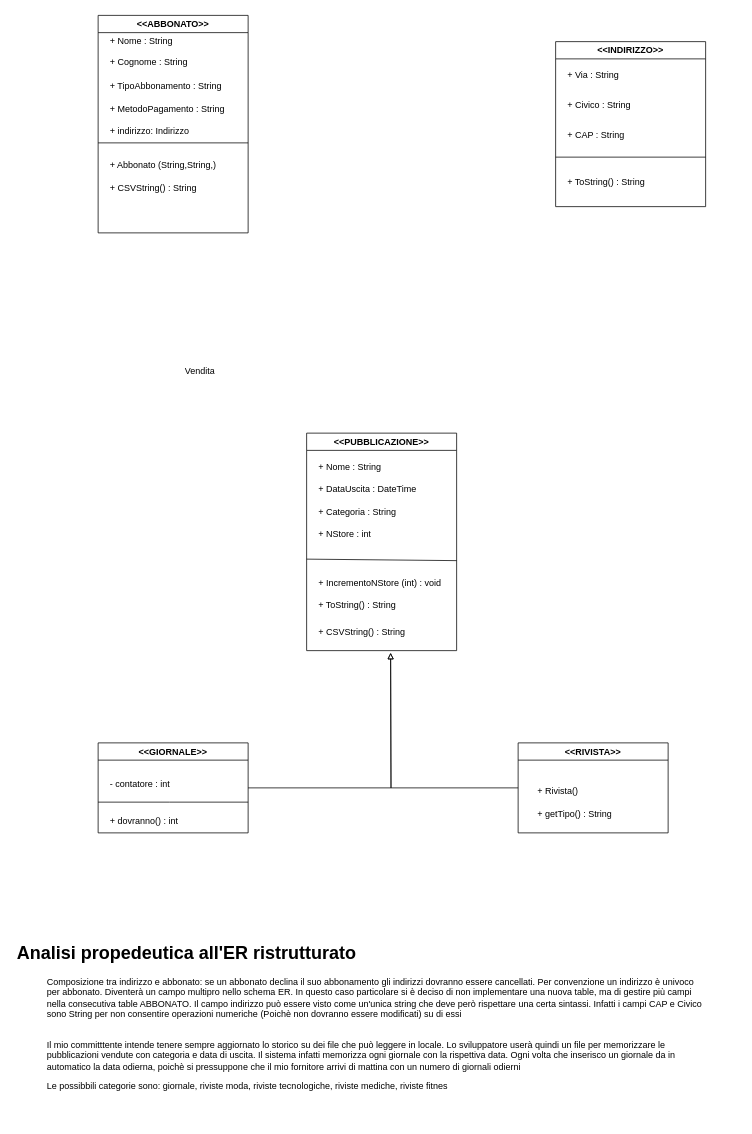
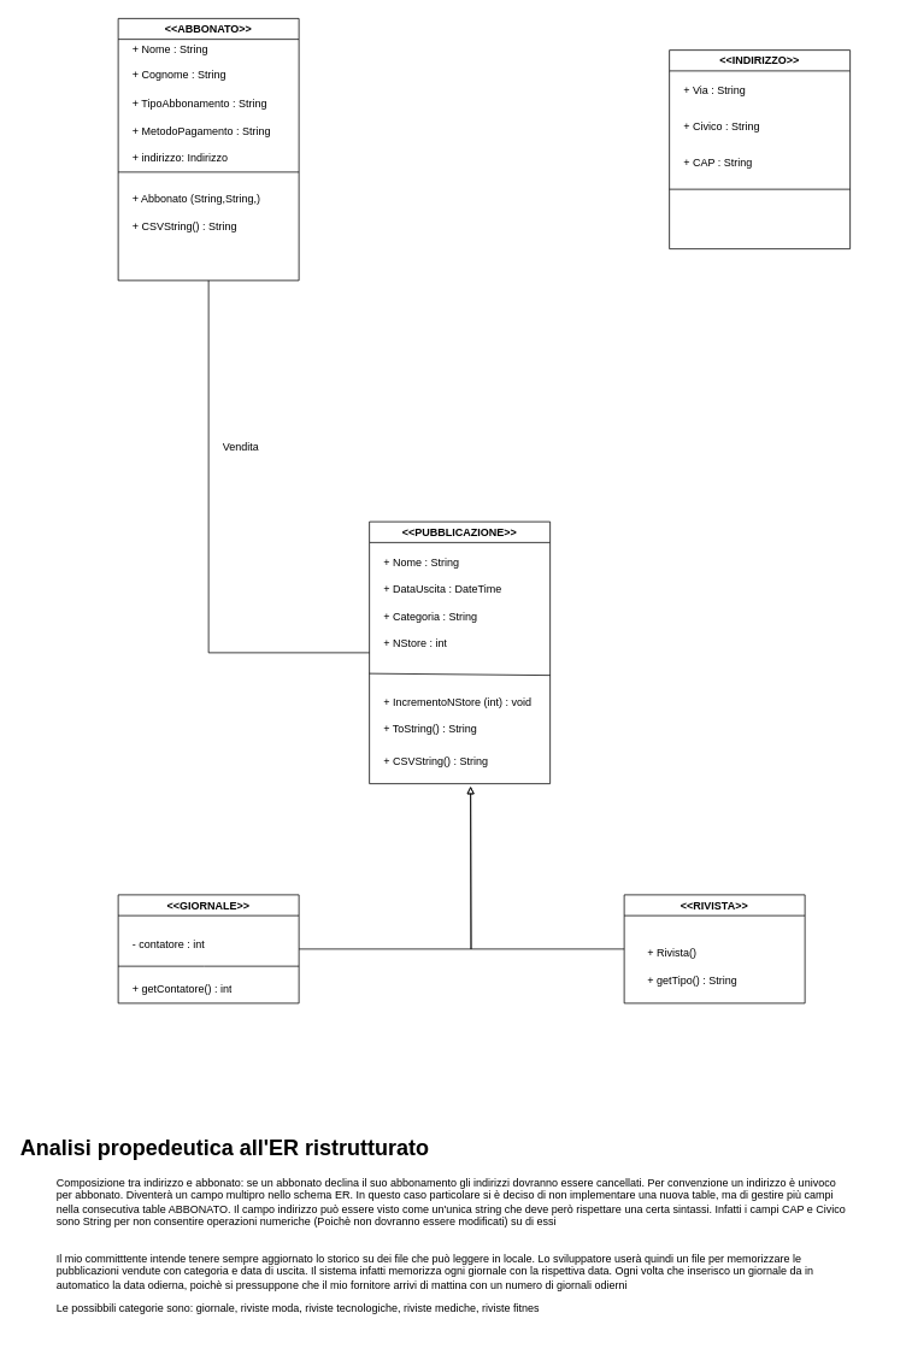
  <mxCell id="0" />
  <mxCell id="1" parent="0" />
  <mxCell id="2" value="+ MetodoPagamento : String" style="text;strokeColor=none;fillColor=none;align=left;verticalAlign=middle;spacingLeft=4;spacingRight=4;overflow=hidden;points=[[0,0.5],[1,0.5]];portConstraint=eastwest;rotatable=0;whiteSpace=wrap;html=1;" parent="1" vertex="1"><mxGeometry x="140" y="130" width="170" height="30" as="geometry" /></mxCell>
  <mxCell id="3" value="+ Cognome : String" style="text;strokeColor=none;fillColor=none;align=left;verticalAlign=middle;spacingLeft=4;spacingRight=4;overflow=hidden;points=[[0,0.5],[1,0.5]];portConstraint=eastwest;rotatable=0;whiteSpace=wrap;html=1;" parent="1" vertex="1"><mxGeometry x="140" y="68" width="140" height="30" as="geometry" /></mxCell>
  <mxCell id="4" value="+ TipoAbbonamento : String" style="text;strokeColor=none;fillColor=none;align=left;verticalAlign=middle;spacingLeft=4;spacingRight=4;overflow=hidden;points=[[0,0.5],[1,0.5]];portConstraint=eastwest;rotatable=0;whiteSpace=wrap;html=1;" parent="1" vertex="1"><mxGeometry x="140" y="100" width="190" height="30" as="geometry" /></mxCell>
  <mxCell id="5" value="&amp;lt;&amp;lt;ABBONATO&amp;gt;&amp;gt;" style="swimlane;whiteSpace=wrap;html=1;" parent="1" vertex="1"><mxGeometry x="130" y="20" width="200" height="290" as="geometry"><mxRectangle x="40" y="30" width="140" height="30" as="alternateBounds" /></mxGeometry></mxCell>
  <mxCell id="6" value="" style="endArrow=none;html=1;rounded=0;" parent="5" edge="1"><mxGeometry width="50" height="50" relative="1" as="geometry"><mxPoint y="170" as="sourcePoint" /><mxPoint x="200" y="170" as="targetPoint" /></mxGeometry></mxCell>
  <mxCell id="7" value="+ Abbonato (String,String,)" style="text;strokeColor=none;fillColor=none;align=left;verticalAlign=middle;spacingLeft=4;spacingRight=4;overflow=hidden;points=[[0,0.5],[1,0.5]];portConstraint=eastwest;rotatable=0;whiteSpace=wrap;html=1;" parent="5" vertex="1"><mxGeometry x="10" y="185" width="180" height="30" as="geometry" /></mxCell>
  <mxCell id="8" value="+ CSVString() : String" style="text;strokeColor=none;fillColor=none;align=left;verticalAlign=middle;spacingLeft=4;spacingRight=4;overflow=hidden;points=[[0,0.5],[1,0.5]];portConstraint=eastwest;rotatable=0;whiteSpace=wrap;html=1;" parent="5" vertex="1"><mxGeometry x="10" y="215" width="140" height="30" as="geometry" /></mxCell>
  <mxCell id="9" value="+ indirizzo: Indirizzo" style="text;strokeColor=none;fillColor=none;align=left;verticalAlign=middle;spacingLeft=4;spacingRight=4;overflow=hidden;points=[[0,0.5],[1,0.5]];portConstraint=eastwest;rotatable=0;whiteSpace=wrap;html=1;" parent="5" vertex="1"><mxGeometry x="10" y="140" width="140" height="30" as="geometry" /></mxCell>
  <mxCell id="10" value="+ Nome : String" style="text;strokeColor=none;fillColor=none;align=left;verticalAlign=middle;spacingLeft=4;spacingRight=4;overflow=hidden;points=[[0,0.5],[1,0.5]];portConstraint=eastwest;rotatable=0;whiteSpace=wrap;html=1;" parent="1" vertex="1"><mxGeometry x="140" y="40" width="140" height="30" as="geometry" /></mxCell>
  <mxCell id="11" style="edgeStyle=orthogonalEdgeStyle;rounded=0;hachureGap=4;orthogonalLoop=1;jettySize=auto;html=1;fontFamily=Architects Daughter;fontSource=https%3A%2F%2Ffonts.googleapis.com%2Fcss%3Ffamily%3DArchitects%2BDaughter;endArrow=block;endFill=0;" parent="1" source="12" edge="1"><mxGeometry relative="1" as="geometry"><mxPoint x="520" y="870" as="targetPoint" /></mxGeometry></mxCell>
  <mxCell id="12" value="&amp;lt;&amp;lt;GIORNALE&amp;gt;&amp;gt;" style="swimlane;whiteSpace=wrap;html=1;" parent="1" vertex="1"><mxGeometry x="130" y="990" width="200" height="120" as="geometry"><mxRectangle x="40" y="30" width="140" height="30" as="alternateBounds" /></mxGeometry></mxCell>
  <mxCell id="13" value="" style="endArrow=none;html=1;rounded=0;" parent="12" edge="1"><mxGeometry width="50" height="50" relative="1" as="geometry"><mxPoint y="79" as="sourcePoint" /><mxPoint x="200" y="79" as="targetPoint" /><Array as="points"><mxPoint x="95" y="79" /></Array></mxGeometry></mxCell>
- <mxCell id="14" value="+ dovranno() : int" style="text;strokeColor=none;fillColor=none;align=left;verticalAlign=middle;spacingLeft=4;spacingRight=4;overflow=hidden;points=[[0,0.5],[1,0.5]];portConstraint=eastwest;rotatable=0;whiteSpace=wrap;html=1;" parent="12" vertex="1"><mxGeometry x="10" y="90" width="180" height="30" as="geometry" /></mxCell>
+ <mxCell id="14" value="+ getContatore() : int" style="text;strokeColor=none;fillColor=none;align=left;verticalAlign=middle;spacingLeft=4;spacingRight=4;overflow=hidden;points=[[0,0.5],[1,0.5]];portConstraint=eastwest;rotatable=0;whiteSpace=wrap;html=1;" parent="12" vertex="1"><mxGeometry x="10" y="90" width="180" height="30" as="geometry" /></mxCell>
  <mxCell id="15" value="- contatore : int&amp;nbsp;" style="text;strokeColor=none;fillColor=none;align=left;verticalAlign=middle;spacingLeft=4;spacingRight=4;overflow=hidden;points=[[0,0.5],[1,0.5]];portConstraint=eastwest;rotatable=0;whiteSpace=wrap;html=1;" parent="12" vertex="1"><mxGeometry x="10" y="40" width="140" height="30" as="geometry" /></mxCell>
  <mxCell id="16" value="&amp;lt;&amp;lt;PUBBLICAZIONE&amp;gt;&amp;gt;" style="swimlane;whiteSpace=wrap;html=1;" parent="1" vertex="1"><mxGeometry x="408" y="577" width="200" height="290" as="geometry"><mxRectangle x="580" y="30" width="140" height="30" as="alternateBounds" /></mxGeometry></mxCell>
  <mxCell id="17" value="" style="endArrow=none;html=1;rounded=0;" parent="16" edge="1"><mxGeometry width="50" height="50" relative="1" as="geometry"><mxPoint y="168" as="sourcePoint" /><mxPoint x="200" y="170" as="targetPoint" /></mxGeometry></mxCell>
  <mxCell id="18" value="+ IncrementoNStore (int) : void" style="text;strokeColor=none;fillColor=none;align=left;verticalAlign=middle;spacingLeft=4;spacingRight=4;overflow=hidden;points=[[0,0.5],[1,0.5]];portConstraint=eastwest;rotatable=0;whiteSpace=wrap;html=1;" parent="16" vertex="1"><mxGeometry x="10" y="185" width="180" height="30" as="geometry" /></mxCell>
  <mxCell id="19" value="+ ToString() : String&lt;span style=&quot;color: rgba(0, 0, 0, 0); font-family: monospace; font-size: 0px; text-wrap: nowrap;&quot;&gt;%3CmxGraphModel%3E%3Croot%3E%3CmxCell%20id%3D%220%22%2F%3E%3CmxCell%20id%3D%221%22%20parent%3D%220%22%2F%3E%3CmxCell%20id%3D%222%22%20value%3D%22%2B%20Categoria%20%3A%20String%26lt%3Bspan%20style%3D%26quot%3Bcolor%3A%20rgba(0%2C%200%2C%200%2C%200)%3B%20font-family%3A%20monospace%3B%20font-size%3A%200px%3B%20text-wrap%3A%20nowrap%3B%26quot%3B%26gt%3B%253CmxGraphModel%253E%253Croot%253E%253CmxCell%2520id%253D%25220%2522%252F%253E%253CmxCell%2520id%253D%25221%2522%2520parent%253D%25220%2522%252F%253E%253CmxCell%2520id%253D%25222%2522%2520value%253D%2522%252B%2520indirizzo%253A%2520Indirizzo%2522%2520style%253D%2522text%253BstrokeColor%253Dnone%253BfillColor%253Dnone%253Balign%253Dleft%253BverticalAlign%253Dmiddle%253BspacingLeft%253D4%253BspacingRight%253D4%253Boverflow%253Dhidden%253Bpoints%253D%255B%255B0%252C0.5%255D%252C%255B1%252C0.5%255D%255D%253BportConstraint%253Deastwest%253Brotatable%253D0%253BwhiteSpace%253Dwrap%253Bhtml%253D1%253B%2522%2520vertex%253D%25221%2522%2520parent%253D%25221%2522%253E%253CmxGeometry%2520x%253D%2522590%2522%2520y%253D%2522170%2522%2520width%253D%2522140%2522%2520height%253D%252230%2522%2520as%253D%2522geometry%2522%252F%253E%253C%252FmxCell%253E%253C%252Froot%253E%253C%252FmxGraphModel%253E%26lt%3B%2Fspan%26gt%3B%22%20style%3D%22text%3BstrokeColor%3Dnone%3BfillColor%3Dnone%3Balign%3Dleft%3BverticalAlign%3Dmiddle%3BspacingLeft%3D4%3BspacingRight%3D4%3Boverflow%3Dhidden%3Bpoints%3D%5B%5B0%2C0.5%5D%2C%5B1%2C0.5%5D%5D%3BportConstraint%3Deastwest%3Brotatable%3D0%3BwhiteSpace%3Dwrap%3Bhtml%3D1%3B%22%20vertex%3D%221%22%20parent%3D%221%22%3E%3CmxGeometry%20x%3D%22590%22%20y%3D%22150%22%20width%3D%22140%22%20height%3D%2230%22%20as%3D%22geometry%22%2F%3E%3C%2FmxCell%3E%3C%2Froot%3E%3C%2FmxGraphModel%3E&lt;/span&gt;&lt;span style=&quot;color: rgba(0, 0, 0, 0); font-family: monospace; font-size: 0px; text-wrap: nowrap;&quot;&gt;%3CmxGraphModel%3E%3Croot%3E%3CmxCell%20id%3D%220%22%2F%3E%3CmxCell%20id%3D%221%22%20parent%3D%220%22%2F%3E%3CmxCell%20id%3D%222%22%20value%3D%22%2B%20Categoria%20%3A%20String%26lt%3Bspan%20style%3D%26quot%3Bcolor%3A%20rgba(0%2C%200%2C%200%2C%200)%3B%20font-family%3A%20monospace%3B%20font-size%3A%200px%3B%20text-wrap%3A%20nowrap%3B%26quot%3B%26gt%3B%253CmxGraphModel%253E%253Croot%253E%253CmxCell%2520id%253D%25220%2522%252F%253E%253CmxCell%2520id%253D%25221%2522%2520parent%253D%25220%2522%252F%253E%253CmxCell%2520id%253D%25222%2522%2520value%253D%2522%252B%2520indirizzo%253A%2520Indirizzo%2522%2520style%253D%2522text%253BstrokeColor%253Dnone%253BfillColor%253Dnone%253Balign%253Dleft%253BverticalAlign%253Dmiddle%253BspacingLeft%253D4%253BspacingRight%253D4%253Boverflow%253Dhidden%253Bpoints%253D%255B%255B0%252C0.5%255D%252C%255B1%252C0.5%255D%255D%253BportConstraint%253Deastwest%253Brotatable%253D0%253BwhiteSpace%253Dwrap%253Bhtml%253D1%253B%2522%2520vertex%253D%25221%2522%2520parent%253D%25221%2522%253E%253CmxGeometry%2520x%253D%2522590%2522%2520y%253D%2522170%2522%2520width%253D%2522140%2522%2520height%253D%252230%2522%2520as%253D%2522geometry%2522%252F%253E%253C%252FmxCell%253E%253C%252Froot%253E%253C%252FmxGraphModel%253E%26lt%3B%2Fspan%26gt%3B%22%20style%3D%22text%3BstrokeColor%3Dnone%3BfillColor%3Dnone%3Balign%3Dleft%3BverticalAlign%3Dmiddle%3BspacingLeft%3D4%3BspacingRight%3D4%3Boverflow%3Dhidden%3Bpoints%3D%5B%5B0%2C0.5%5D%2C%5B1%2C0.5%5D%5D%3BportConstraint%3Deastwest%3Brotatable%3D0%3BwhiteSpace%3Dwrap%3Bhtml%3D1%3B%22%20vertex%3D%221%22%20parent%3D%221%22%3E%3CmxGeometry%20x%3D%22590%22%20y%3D%22150%22%20width%3D%22140%22%20height%3D%2230%22%20as%3D%22geometry%22%2F%3E%3C%2FmxCell%3E%3C%2Froot%3E%3C%2FmxGraphModel%3E&lt;/span&gt;" style="text;strokeColor=none;fillColor=none;align=left;verticalAlign=middle;spacingLeft=4;spacingRight=4;overflow=hidden;points=[[0,0.5],[1,0.5]];portConstraint=eastwest;rotatable=0;whiteSpace=wrap;html=1;" parent="16" vertex="1"><mxGeometry x="10" y="215" width="140" height="30" as="geometry" /></mxCell>
  <mxCell id="20" value="+ NStore : int" style="text;strokeColor=none;fillColor=none;align=left;verticalAlign=middle;spacingLeft=4;spacingRight=4;overflow=hidden;points=[[0,0.5],[1,0.5]];portConstraint=eastwest;rotatable=0;whiteSpace=wrap;html=1;" parent="16" vertex="1"><mxGeometry x="10" y="120" width="140" height="30" as="geometry" /></mxCell>
  <mxCell id="21" value="+ Nome : String" style="text;strokeColor=none;fillColor=none;align=left;verticalAlign=middle;spacingLeft=4;spacingRight=4;overflow=hidden;points=[[0,0.5],[1,0.5]];portConstraint=eastwest;rotatable=0;whiteSpace=wrap;html=1;" parent="16" vertex="1"><mxGeometry x="10" y="30" width="140" height="30" as="geometry" /></mxCell>
  <mxCell id="22" value="+ DataUscita : DateTime" style="text;strokeColor=none;fillColor=none;align=left;verticalAlign=middle;spacingLeft=4;spacingRight=4;overflow=hidden;points=[[0,0.5],[1,0.5]];portConstraint=eastwest;rotatable=0;whiteSpace=wrap;html=1;" parent="16" vertex="1"><mxGeometry x="10" y="60" width="160" height="30" as="geometry" /></mxCell>
  <mxCell id="23" value="+ Categoria : String&lt;span style=&quot;color: rgba(0, 0, 0, 0); font-family: monospace; font-size: 0px; text-wrap: nowrap;&quot;&gt;%3CmxGraphModel%3E%3Croot%3E%3CmxCell%20id%3D%220%22%2F%3E%3CmxCell%20id%3D%221%22%20parent%3D%220%22%2F%3E%3CmxCell%20id%3D%222%22%20value%3D%22%2B%20indirizzo%3A%20Indirizzo%22%20style%3D%22text%3BstrokeColor%3Dnone%3BfillColor%3Dnone%3Balign%3Dleft%3BverticalAlign%3Dmiddle%3BspacingLeft%3D4%3BspacingRight%3D4%3Boverflow%3Dhidden%3Bpoints%3D%5B%5B0%2C0.5%5D%2C%5B1%2C0.5%5D%5D%3BportConstraint%3Deastwest%3Brotatable%3D0%3BwhiteSpace%3Dwrap%3Bhtml%3D1%3B%22%20vertex%3D%221%22%20parent%3D%221%22%3E%3CmxGeometry%20x%3D%22590%22%20y%3D%22170%22%20width%3D%22140%22%20height%3D%2230%22%20as%3D%22geometry%22%2F%3E%3C%2FmxCell%3E%3C%2Froot%3E%3C%2FmxGraphModel%3E&lt;/span&gt;" style="text;strokeColor=none;fillColor=none;align=left;verticalAlign=middle;spacingLeft=4;spacingRight=4;overflow=hidden;points=[[0,0.5],[1,0.5]];portConstraint=eastwest;rotatable=0;whiteSpace=wrap;html=1;" parent="16" vertex="1"><mxGeometry x="10" y="90" width="140" height="30" as="geometry" /></mxCell>
  <mxCell id="24" value="+ CSVString() : String&amp;nbsp;" style="text;strokeColor=none;fillColor=none;align=left;verticalAlign=middle;spacingLeft=4;spacingRight=4;overflow=hidden;points=[[0,0.5],[1,0.5]];portConstraint=eastwest;rotatable=0;whiteSpace=wrap;html=1;" parent="16" vertex="1"><mxGeometry x="10" y="250" width="140" height="30" as="geometry" /></mxCell>
  <mxCell id="25" style="edgeStyle=orthogonalEdgeStyle;rounded=0;hachureGap=4;orthogonalLoop=1;jettySize=auto;html=1;fontFamily=Architects Daughter;fontSource=https%3A%2F%2Ffonts.googleapis.com%2Fcss%3Ffamily%3DArchitects%2BDaughter;endArrow=block;endFill=0;" parent="1" source="26" edge="1"><mxGeometry relative="1" as="geometry"><mxPoint x="520" y="870" as="targetPoint" /></mxGeometry></mxCell>
  <mxCell id="26" value="&amp;lt;&amp;lt;RIVISTA&amp;gt;&amp;gt;" style="swimlane;whiteSpace=wrap;html=1;" parent="1" vertex="1"><mxGeometry x="690" y="990" width="200" height="120" as="geometry"><mxRectangle x="40" y="30" width="140" height="30" as="alternateBounds" /></mxGeometry></mxCell>
  <mxCell id="27" value="+ getTipo() : String&lt;span style=&quot;color: rgba(0, 0, 0, 0); font-family: monospace; font-size: 0px; text-wrap: nowrap;&quot;&gt;%3CmxGraphModel%3E%3Croot%3E%3CmxCell%20id%3D%220%22%2F%3E%3CmxCell%20id%3D%221%22%20parent%3D%220%22%2F%3E%3CmxCell%20id%3D%222%22%20value%3D%22%2B%20getContatore()%20%3A%20int%22%20style%3D%22text%3BstrokeColor%3Dnone%3BfillColor%3Dnone%3Balign%3Dleft%3BverticalAlign%3Dmiddle%3BspacingLeft%3D4%3BspacingRight%3D4%3Boverflow%3Dhidden%3Bpoints%3D%5B%5B0%2C0.5%5D%2C%5B1%2C0.5%5D%5D%3BportConstraint%3Deastwest%3Brotatable%3D0%3BwhiteSpace%3Dwrap%3Bhtml%3D1%3B%22%20vertex%3D%221%22%20parent%3D%221%22%3E%3CmxGeometry%20x%3D%2250%22%20y%3D%221090%22%20width%3D%22180%22%20height%3D%2230%22%20as%3D%22geometry%22%2F%3E%3C%2FmxCell%3E%3C%2Froot%3E%3C%2FmxGraphModel%3E&lt;/span&gt;&lt;span style=&quot;color: rgba(0, 0, 0, 0); font-family: monospace; font-size: 0px; text-wrap: nowrap;&quot;&gt;%3CmxGraphModel%3E%3Croot%3E%3CmxCell%20id%3D%220%22%2F%3E%3CmxCell%20id%3D%221%22%20parent%3D%220%22%2F%3E%3CmxCell%20id%3D%222%22%20value%3D%22%2B%20getContatore()%20%3A%20int%22%20style%3D%22text%3BstrokeColor%3Dnone%3BfillColor%3Dnone%3Balign%3Dleft%3BverticalAlign%3Dmiddle%3BspacingLeft%3D4%3BspacingRight%3D4%3Boverflow%3Dhidden%3Bpoints%3D%5B%5B0%2C0.5%5D%2C%5B1%2C0.5%5D%5D%3BportConstraint%3Deastwest%3Brotatable%3D0%3BwhiteSpace%3Dwrap%3Bhtml%3D1%3B%22%20vertex%3D%221%22%20parent%3D%221%22%3E%3CmxGeometry%20x%3D%2250%22%20y%3D%221090%22%20width%3D%22180%22%20height%3D%2230%22%20as%3D%22geometry%22%2F%3E%3C%2FmxCell%3E%3C%2Froot%3E%3C%2FmxGraphModel%3E&lt;/span&gt;" style="text;strokeColor=none;fillColor=none;align=left;verticalAlign=middle;spacingLeft=4;spacingRight=4;overflow=hidden;points=[[0,0.5],[1,0.5]];portConstraint=eastwest;rotatable=0;whiteSpace=wrap;html=1;" vertex="1" parent="26"><mxGeometry x="20" y="80" width="180" height="30" as="geometry" /></mxCell>
  <mxCell id="28" value="+ Rivista() &lt;span style=&quot;color: rgba(0, 0, 0, 0); font-family: monospace; font-size: 0px; text-wrap: nowrap;&quot;&gt;%3CmxGraphModel%3E%3Croot%3E%3CmxCell%20id%3D%220%22%2F%3E%3CmxCell%20id%3D%221%22%20parent%3D%220%22%2F%3E%3CmxCell%20id%3D%222%22%20value%3D%22%2B%20getContatore()%20%3A%20int%22%20style%3D%22text%3BstrokeColor%3Dnone%3BfillColor%3Dnone%3Balign%3Dleft%3BverticalAlign%3Dmiddle%3BspacingLeft%3D4%3BspacingRight%3D4%3Boverflow%3Dhidden%3Bpoints%3D%5B%5B0%2C0.5%5D%2C%5B1%2C0.5%5D%5D%3BportConstraint%3Deastwest%3Brotatable%3D0%3BwhiteSpace%3Dwrap%3Bhtml%3D1%3B%22%20vertex%3D%221%22%20parent%3D%221%22%3E%3CmxGeometry%20x%3D%2250%22%20y%3D%221090%22%20width%3D%22180%22%20height%3D%2230%22%20as%3D%22geometry%22%2F%3E%3C%2FmxCell%3E%3C%2Froot%3E%3C%2FmxGraphModel%3E&lt;/span&gt;&lt;span style=&quot;color: rgba(0, 0, 0, 0); font-family: monospace; font-size: 0px; text-wrap: nowrap;&quot;&gt;%3CmxGraphModel%3E%3Croot%3E%3CmxCell%20id%3D%220%22%2F%3E%3CmxCell%20id%3D%221%22%20parent%3D%220%22%2F%3E%3CmxCell%20id%3D%222%22%20value%3D%22%2B%20getContatore()%20%3A%20int%22%20style%3D%22text%3BstrokeColor%3Dnone%3BfillColor%3Dnone%3Balign%3Dleft%3BverticalAlign%3Dmiddle%3BspacingLeft%3D4%3BspacingRight%3D4%3Boverflow%3Dhidden%3Bpoints%3D%5B%5B0%2C0.5%5D%2C%5B1%2C0.5%5D%5D%3BportConstraint%3Deastwest%3Brotatable%3D0%3BwhiteSpace%3Dwrap%3Bhtml%3D1%3B%22%20vertex%3D%221%22%20parent%3D%221%22%3E%3CmxGeometry%20x%3D%2250%22%20y%3D%221090%22%20width%3D%22180%22%20height%3D%2230%22%20as%3D%22geometry%22%2F%3E%3C%2FmxCell%3E%3C%2Froot%3E%3C%2FmxGraphModel%3E&lt;/span&gt;" style="text;strokeColor=none;fillColor=none;align=left;verticalAlign=middle;spacingLeft=4;spacingRight=4;overflow=hidden;points=[[0,0.5],[1,0.5]];portConstraint=eastwest;rotatable=0;whiteSpace=wrap;html=1;" vertex="1" parent="26"><mxGeometry x="20" y="50" width="180" height="30" as="geometry" /></mxCell>
+ <mxCell id="29" value="" style="endArrow=none;html=1;rounded=0;hachureGap=4;fontFamily=Architects Daughter;fontSource=https%3A%2F%2Ffonts.googleapis.com%2Fcss%3Ffamily%3DArchitects%2BDaughter;entryX=0.5;entryY=1;entryDx=0;entryDy=0;exitX=0;exitY=0.5;exitDx=0;exitDy=0;" parent="1" source="16" target="5" edge="1"><mxGeometry width="50" height="50" relative="1" as="geometry"><mxPoint x="480" y="450" as="sourcePoint" /><mxPoint x="530" y="400" as="targetPoint" /><Array as="points"><mxPoint x="230" y="722" /></Array></mxGeometry></mxCell>
  <mxCell id="30" value="Vendita" style="text;strokeColor=none;fillColor=none;align=left;verticalAlign=middle;spacingLeft=4;spacingRight=4;overflow=hidden;points=[[0,0.5],[1,0.5]];portConstraint=eastwest;rotatable=0;whiteSpace=wrap;html=1;" parent="1" vertex="1"><mxGeometry x="240" y="480" width="140" height="30" as="geometry" /></mxCell>
  <mxCell id="31" value="&amp;lt;&amp;lt;INDIRIZZO&amp;gt;&amp;gt;" style="swimlane;whiteSpace=wrap;html=1;" parent="1" vertex="1"><mxGeometry x="740" y="55" width="200" height="220" as="geometry"><mxRectangle x="40" y="30" width="140" height="30" as="alternateBounds" /></mxGeometry></mxCell>
  <mxCell id="32" value="" style="endArrow=none;html=1;rounded=0;" parent="31" edge="1"><mxGeometry width="50" height="50" relative="1" as="geometry"><mxPoint y="154" as="sourcePoint" /><mxPoint x="200" y="154" as="targetPoint" /></mxGeometry></mxCell>
- <mxCell id="33" value="+ ToString() : String" style="text;strokeColor=none;fillColor=none;align=left;verticalAlign=middle;spacingLeft=4;spacingRight=4;overflow=hidden;points=[[0,0.5],[1,0.5]];portConstraint=eastwest;rotatable=0;whiteSpace=wrap;html=1;" parent="31" vertex="1"><mxGeometry x="10" y="172" width="180" height="30" as="geometry" /></mxCell>
  <mxCell id="34" value="+ CAP : String" style="text;strokeColor=none;fillColor=none;align=left;verticalAlign=middle;spacingLeft=4;spacingRight=4;overflow=hidden;points=[[0,0.5],[1,0.5]];portConstraint=eastwest;rotatable=0;whiteSpace=wrap;html=1;" parent="31" vertex="1"><mxGeometry x="10" y="110" width="140" height="30" as="geometry" /></mxCell>
  <mxCell id="35" value="+ Via : String" style="text;strokeColor=none;fillColor=none;align=left;verticalAlign=middle;spacingLeft=4;spacingRight=4;overflow=hidden;points=[[0,0.5],[1,0.5]];portConstraint=eastwest;rotatable=0;whiteSpace=wrap;html=1;" parent="31" vertex="1"><mxGeometry x="10" y="30" width="140" height="30" as="geometry" /></mxCell>
  <mxCell id="36" value="+ Civico : String" style="text;strokeColor=none;fillColor=none;align=left;verticalAlign=middle;spacingLeft=4;spacingRight=4;overflow=hidden;points=[[0,0.5],[1,0.5]];portConstraint=eastwest;rotatable=0;whiteSpace=wrap;html=1;" parent="31" vertex="1"><mxGeometry x="10" y="70" width="140" height="30" as="geometry" /></mxCell>
  <mxCell id="37" value="&lt;h1 style=&quot;margin-top: 0px;&quot;&gt;&lt;font face=&quot;Helvetica&quot;&gt;Analisi propedeutica all'ER ristrutturato&lt;/font&gt;&lt;/h1&gt;&lt;blockquote&gt;&lt;span style=&quot;font-family: Helvetica; background-color: initial;&quot;&gt;Composizione tra indirizzo e abbonato: se un abbonato declina il suo abbonamento gli indirizzi dovranno essere cancellati. Per convenzione un indirizzo è univoco per abbonato. Diventerà un campo multipro nello schema ER. In questo caso particolare si è deciso di non implementare una nuova table, ma di gestire più campi nella consecutiva table ABBONATO. Il campo indirizzo può essere visto come un'unica string che deve però rispettare una certa sintassi. Infatti i campi CAP e Civico sono String per non consentire operazioni numeriche (Poichè non dovranno essere modificati) su di essi&lt;/span&gt;&lt;/blockquote&gt;&lt;blockquote&gt;&lt;font face=&quot;Helvetica&quot;&gt;&lt;br&gt;&lt;/font&gt;&lt;span style=&quot;font-family: Helvetica;&quot;&gt;Il mio committtente intende tenere sempre aggiornato lo storico su dei file che può leggere in locale. Lo sviluppatore userà quindi un file per memorizzare le pubblicazioni vendute con categoria e data di uscita. Il sistema infatti memorizza ogni giornale con la rispettiva data. Ogni volta che inserisco un giornale da in automatico la data odierna, poichè si pressuppone che il mio fornitore arrivi di mattina con un numero di giornali odierni&lt;/span&gt;&lt;br&gt;&lt;/blockquote&gt;&lt;blockquote&gt;&lt;span style=&quot;font-family: Helvetica;&quot;&gt;Le possibbili categorie sono: giornale, riviste moda, riviste tecnologiche, riviste mediche, riviste fitnes&lt;/span&gt;&lt;span style=&quot;font-family: Helvetica;&quot;&gt;&lt;br&gt;&lt;/span&gt;&lt;/blockquote&gt;" style="text;html=1;whiteSpace=wrap;overflow=hidden;rounded=0;fontFamily=Architects Daughter;fontSource=https%3A%2F%2Ffonts.googleapis.com%2Fcss%3Ffamily%3DArchitects%2BDaughter;" parent="1" vertex="1"><mxGeometry x="20" y="1250" width="960" height="240" as="geometry" /></mxCell>
